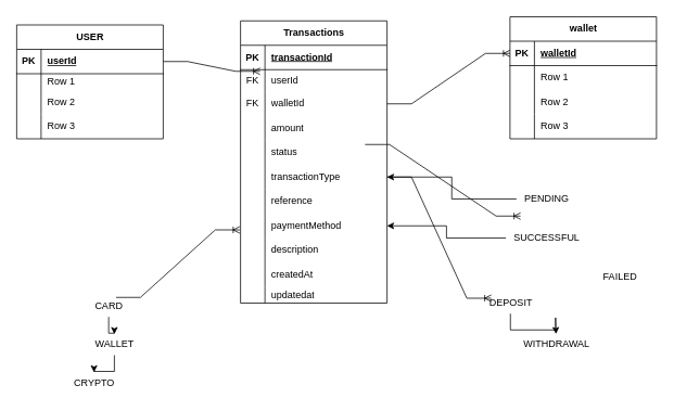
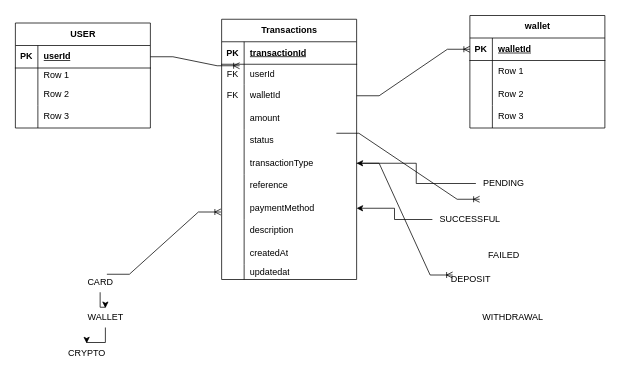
  <mxCell id="0" />
  <mxCell id="1" parent="0" />
  <mxCell id="2" value="Transactions" style="shape=table;startSize=30;container=1;collapsible=1;childLayout=tableLayout;fixedRows=1;rowLines=0;fontStyle=1;align=center;resizeLast=1;html=1;" vertex="1" parent="1"><mxGeometry x="295" y="25" width="180" height="347" as="geometry" /></mxCell>
  <mxCell id="3" value="" style="shape=tableRow;horizontal=0;startSize=0;swimlaneHead=0;swimlaneBody=0;fillColor=none;collapsible=0;dropTarget=0;points=[[0,0.5],[1,0.5]];portConstraint=eastwest;top=0;left=0;right=0;bottom=1;" vertex="1" parent="2"><mxGeometry y="30" width="180" height="30" as="geometry" /></mxCell>
  <mxCell id="4" value="PK" style="shape=partialRectangle;connectable=0;fillColor=none;top=0;left=0;bottom=0;right=0;fontStyle=1;overflow=hidden;whiteSpace=wrap;html=1;" vertex="1" parent="3"><mxGeometry width="30" height="30" as="geometry"><mxRectangle width="30" height="30" as="alternateBounds" /></mxGeometry></mxCell>
  <mxCell id="5" value="transactionId" style="shape=partialRectangle;connectable=0;fillColor=none;top=0;left=0;bottom=0;right=0;align=left;spacingLeft=6;fontStyle=5;overflow=hidden;whiteSpace=wrap;html=1;" vertex="1" parent="3"><mxGeometry x="30" width="150" height="30" as="geometry"><mxRectangle width="150" height="30" as="alternateBounds" /></mxGeometry></mxCell>
  <mxCell id="6" value="" style="shape=tableRow;horizontal=0;startSize=0;swimlaneHead=0;swimlaneBody=0;fillColor=none;collapsible=0;dropTarget=0;points=[[0,0.5],[1,0.5]];portConstraint=eastwest;top=0;left=0;right=0;bottom=0;" vertex="1" parent="2"><mxGeometry y="60" width="180" height="27" as="geometry" /></mxCell>
  <mxCell id="7" value="FK" style="shape=partialRectangle;connectable=0;fillColor=none;top=0;left=0;bottom=0;right=0;editable=1;overflow=hidden;whiteSpace=wrap;html=1;" vertex="1" parent="6"><mxGeometry width="30" height="27" as="geometry"><mxRectangle width="30" height="27" as="alternateBounds" /></mxGeometry></mxCell>
  <mxCell id="8" value="userId" style="shape=partialRectangle;connectable=0;fillColor=none;top=0;left=0;bottom=0;right=0;align=left;spacingLeft=6;overflow=hidden;whiteSpace=wrap;html=1;" vertex="1" parent="6"><mxGeometry x="30" width="150" height="27" as="geometry"><mxRectangle width="150" height="27" as="alternateBounds" /></mxGeometry></mxCell>
  <mxCell id="9" value="" style="shape=tableRow;horizontal=0;startSize=0;swimlaneHead=0;swimlaneBody=0;fillColor=none;collapsible=0;dropTarget=0;points=[[0,0.5],[1,0.5]];portConstraint=eastwest;top=0;left=0;right=0;bottom=0;" vertex="1" parent="2"><mxGeometry y="87" width="180" height="30" as="geometry" /></mxCell>
  <mxCell id="10" value="FK" style="shape=partialRectangle;connectable=0;fillColor=none;top=0;left=0;bottom=0;right=0;editable=1;overflow=hidden;whiteSpace=wrap;html=1;" vertex="1" parent="9"><mxGeometry width="30" height="30" as="geometry"><mxRectangle width="30" height="30" as="alternateBounds" /></mxGeometry></mxCell>
  <mxCell id="11" value="walletId" style="shape=partialRectangle;connectable=0;fillColor=none;top=0;left=0;bottom=0;right=0;align=left;spacingLeft=6;overflow=hidden;whiteSpace=wrap;html=1;" vertex="1" parent="9"><mxGeometry x="30" width="150" height="30" as="geometry"><mxRectangle width="150" height="30" as="alternateBounds" /></mxGeometry></mxCell>
  <mxCell id="12" value="" style="shape=tableRow;horizontal=0;startSize=0;swimlaneHead=0;swimlaneBody=0;fillColor=none;collapsible=0;dropTarget=0;points=[[0,0.5],[1,0.5]];portConstraint=eastwest;top=0;left=0;right=0;bottom=0;" vertex="1" parent="2"><mxGeometry y="117" width="180" height="30" as="geometry" /></mxCell>
  <mxCell id="13" value="" style="shape=partialRectangle;connectable=0;fillColor=none;top=0;left=0;bottom=0;right=0;editable=1;overflow=hidden;whiteSpace=wrap;html=1;" vertex="1" parent="12"><mxGeometry width="30" height="30" as="geometry"><mxRectangle width="30" height="30" as="alternateBounds" /></mxGeometry></mxCell>
  <mxCell id="14" value="amount" style="shape=partialRectangle;connectable=0;fillColor=none;top=0;left=0;bottom=0;right=0;align=left;spacingLeft=6;overflow=hidden;whiteSpace=wrap;html=1;" vertex="1" parent="12"><mxGeometry x="30" width="150" height="30" as="geometry"><mxRectangle width="150" height="30" as="alternateBounds" /></mxGeometry></mxCell>
  <mxCell id="15" value="" style="shape=tableRow;horizontal=0;startSize=0;swimlaneHead=0;swimlaneBody=0;fillColor=none;collapsible=0;dropTarget=0;points=[[0,0.5],[1,0.5]];portConstraint=eastwest;top=0;left=0;right=0;bottom=0;" vertex="1" parent="2"><mxGeometry y="147" width="180" height="30" as="geometry" /></mxCell>
  <mxCell id="16" value="" style="shape=partialRectangle;connectable=0;fillColor=none;top=0;left=0;bottom=0;right=0;editable=1;overflow=hidden;whiteSpace=wrap;html=1;" vertex="1" parent="15"><mxGeometry width="30" height="30" as="geometry"><mxRectangle width="30" height="30" as="alternateBounds" /></mxGeometry></mxCell>
  <mxCell id="17" value="status" style="shape=partialRectangle;connectable=0;fillColor=none;top=0;left=0;bottom=0;right=0;align=left;spacingLeft=6;overflow=hidden;whiteSpace=wrap;html=1;" vertex="1" parent="15"><mxGeometry x="30" width="150" height="30" as="geometry"><mxRectangle width="150" height="30" as="alternateBounds" /></mxGeometry></mxCell>
  <mxCell id="18" value="" style="shape=tableRow;horizontal=0;startSize=0;swimlaneHead=0;swimlaneBody=0;fillColor=none;collapsible=0;dropTarget=0;points=[[0,0.5],[1,0.5]];portConstraint=eastwest;top=0;left=0;right=0;bottom=0;" vertex="1" parent="2"><mxGeometry y="177" width="180" height="30" as="geometry" /></mxCell>
  <mxCell id="19" value="" style="shape=partialRectangle;connectable=0;fillColor=none;top=0;left=0;bottom=0;right=0;editable=1;overflow=hidden;whiteSpace=wrap;html=1;" vertex="1" parent="18"><mxGeometry width="30" height="30" as="geometry"><mxRectangle width="30" height="30" as="alternateBounds" /></mxGeometry></mxCell>
  <mxCell id="20" value="transactionType" style="shape=partialRectangle;connectable=0;fillColor=none;top=0;left=0;bottom=0;right=0;align=left;spacingLeft=6;overflow=hidden;whiteSpace=wrap;html=1;" vertex="1" parent="18"><mxGeometry x="30" width="150" height="30" as="geometry"><mxRectangle width="150" height="30" as="alternateBounds" /></mxGeometry></mxCell>
  <mxCell id="21" value="" style="shape=tableRow;horizontal=0;startSize=0;swimlaneHead=0;swimlaneBody=0;fillColor=none;collapsible=0;dropTarget=0;points=[[0,0.5],[1,0.5]];portConstraint=eastwest;top=0;left=0;right=0;bottom=0;" vertex="1" parent="2"><mxGeometry y="207" width="180" height="30" as="geometry" /></mxCell>
  <mxCell id="22" value="" style="shape=partialRectangle;connectable=0;fillColor=none;top=0;left=0;bottom=0;right=0;editable=1;overflow=hidden;whiteSpace=wrap;html=1;" vertex="1" parent="21"><mxGeometry width="30" height="30" as="geometry"><mxRectangle width="30" height="30" as="alternateBounds" /></mxGeometry></mxCell>
  <mxCell id="23" value="reference" style="shape=partialRectangle;connectable=0;fillColor=none;top=0;left=0;bottom=0;right=0;align=left;spacingLeft=6;overflow=hidden;whiteSpace=wrap;html=1;" vertex="1" parent="21"><mxGeometry x="30" width="150" height="30" as="geometry"><mxRectangle width="150" height="30" as="alternateBounds" /></mxGeometry></mxCell>
  <mxCell id="24" value="" style="shape=tableRow;horizontal=0;startSize=0;swimlaneHead=0;swimlaneBody=0;fillColor=none;collapsible=0;dropTarget=0;points=[[0,0.5],[1,0.5]];portConstraint=eastwest;top=0;left=0;right=0;bottom=0;" vertex="1" parent="2"><mxGeometry y="237" width="180" height="30" as="geometry" /></mxCell>
  <mxCell id="25" value="" style="shape=partialRectangle;connectable=0;fillColor=none;top=0;left=0;bottom=0;right=0;editable=1;overflow=hidden;whiteSpace=wrap;html=1;" vertex="1" parent="24"><mxGeometry width="30" height="30" as="geometry"><mxRectangle width="30" height="30" as="alternateBounds" /></mxGeometry></mxCell>
  <mxCell id="26" value="paymentMethod" style="shape=partialRectangle;connectable=0;fillColor=none;top=0;left=0;bottom=0;right=0;align=left;spacingLeft=6;overflow=hidden;whiteSpace=wrap;html=1;" vertex="1" parent="24"><mxGeometry x="30" width="150" height="30" as="geometry"><mxRectangle width="150" height="30" as="alternateBounds" /></mxGeometry></mxCell>
  <mxCell id="27" value="" style="shape=tableRow;horizontal=0;startSize=0;swimlaneHead=0;swimlaneBody=0;fillColor=none;collapsible=0;dropTarget=0;points=[[0,0.5],[1,0.5]];portConstraint=eastwest;top=0;left=0;right=0;bottom=0;" vertex="1" parent="2"><mxGeometry y="267" width="180" height="30" as="geometry" /></mxCell>
  <mxCell id="28" value="" style="shape=partialRectangle;connectable=0;fillColor=none;top=0;left=0;bottom=0;right=0;editable=1;overflow=hidden;whiteSpace=wrap;html=1;" vertex="1" parent="27"><mxGeometry width="30" height="30" as="geometry"><mxRectangle width="30" height="30" as="alternateBounds" /></mxGeometry></mxCell>
  <mxCell id="29" value="description" style="shape=partialRectangle;connectable=0;fillColor=none;top=0;left=0;bottom=0;right=0;align=left;spacingLeft=6;overflow=hidden;whiteSpace=wrap;html=1;" vertex="1" parent="27"><mxGeometry x="30" width="150" height="30" as="geometry"><mxRectangle width="150" height="30" as="alternateBounds" /></mxGeometry></mxCell>
  <mxCell id="30" value="" style="shape=tableRow;horizontal=0;startSize=0;swimlaneHead=0;swimlaneBody=0;fillColor=none;collapsible=0;dropTarget=0;points=[[0,0.5],[1,0.5]];portConstraint=eastwest;top=0;left=0;right=0;bottom=0;" vertex="1" parent="2"><mxGeometry y="297" width="180" height="30" as="geometry" /></mxCell>
  <mxCell id="31" value="" style="shape=partialRectangle;connectable=0;fillColor=none;top=0;left=0;bottom=0;right=0;editable=1;overflow=hidden;whiteSpace=wrap;html=1;" vertex="1" parent="30"><mxGeometry width="30" height="30" as="geometry"><mxRectangle width="30" height="30" as="alternateBounds" /></mxGeometry></mxCell>
  <mxCell id="32" value="createdAt" style="shape=partialRectangle;connectable=0;fillColor=none;top=0;left=0;bottom=0;right=0;align=left;spacingLeft=6;overflow=hidden;whiteSpace=wrap;html=1;" vertex="1" parent="30"><mxGeometry x="30" width="150" height="30" as="geometry"><mxRectangle width="150" height="30" as="alternateBounds" /></mxGeometry></mxCell>
  <mxCell id="33" value="" style="shape=tableRow;horizontal=0;startSize=0;swimlaneHead=0;swimlaneBody=0;fillColor=none;collapsible=0;dropTarget=0;points=[[0,0.5],[1,0.5]];portConstraint=eastwest;top=0;left=0;right=0;bottom=0;" vertex="1" parent="2"><mxGeometry y="327" width="180" height="20" as="geometry" /></mxCell>
  <mxCell id="34" value="" style="shape=partialRectangle;connectable=0;fillColor=none;top=0;left=0;bottom=0;right=0;editable=1;overflow=hidden;whiteSpace=wrap;html=1;" vertex="1" parent="33"><mxGeometry width="30" height="20" as="geometry"><mxRectangle width="30" height="20" as="alternateBounds" /></mxGeometry></mxCell>
  <mxCell id="35" value="updatedat" style="shape=partialRectangle;connectable=0;fillColor=none;top=0;left=0;bottom=0;right=0;align=left;spacingLeft=6;overflow=hidden;whiteSpace=wrap;html=1;" vertex="1" parent="33"><mxGeometry x="30" width="150" height="20" as="geometry"><mxRectangle width="150" height="20" as="alternateBounds" /></mxGeometry></mxCell>
  <mxCell id="36" value="wallet" style="shape=table;startSize=30;container=1;collapsible=1;childLayout=tableLayout;fixedRows=1;rowLines=0;fontStyle=1;align=center;resizeLast=1;html=1;" vertex="1" parent="1"><mxGeometry x="626" y="20" width="180" height="150" as="geometry" /></mxCell>
  <mxCell id="37" value="" style="shape=tableRow;horizontal=0;startSize=0;swimlaneHead=0;swimlaneBody=0;fillColor=none;collapsible=0;dropTarget=0;points=[[0,0.5],[1,0.5]];portConstraint=eastwest;top=0;left=0;right=0;bottom=1;" vertex="1" parent="36"><mxGeometry y="30" width="180" height="30" as="geometry" /></mxCell>
  <mxCell id="38" value="PK" style="shape=partialRectangle;connectable=0;fillColor=none;top=0;left=0;bottom=0;right=0;fontStyle=1;overflow=hidden;whiteSpace=wrap;html=1;" vertex="1" parent="37"><mxGeometry width="30" height="30" as="geometry"><mxRectangle width="30" height="30" as="alternateBounds" /></mxGeometry></mxCell>
  <mxCell id="39" value="walletId" style="shape=partialRectangle;connectable=0;fillColor=none;top=0;left=0;bottom=0;right=0;align=left;spacingLeft=6;fontStyle=5;overflow=hidden;whiteSpace=wrap;html=1;" vertex="1" parent="37"><mxGeometry x="30" width="150" height="30" as="geometry"><mxRectangle width="150" height="30" as="alternateBounds" /></mxGeometry></mxCell>
  <mxCell id="40" value="" style="shape=tableRow;horizontal=0;startSize=0;swimlaneHead=0;swimlaneBody=0;fillColor=none;collapsible=0;dropTarget=0;points=[[0,0.5],[1,0.5]];portConstraint=eastwest;top=0;left=0;right=0;bottom=0;" vertex="1" parent="36"><mxGeometry y="60" width="180" height="30" as="geometry" /></mxCell>
  <mxCell id="41" value="" style="shape=partialRectangle;connectable=0;fillColor=none;top=0;left=0;bottom=0;right=0;editable=1;overflow=hidden;whiteSpace=wrap;html=1;" vertex="1" parent="40"><mxGeometry width="30" height="30" as="geometry"><mxRectangle width="30" height="30" as="alternateBounds" /></mxGeometry></mxCell>
  <mxCell id="42" value="Row 1" style="shape=partialRectangle;connectable=0;fillColor=none;top=0;left=0;bottom=0;right=0;align=left;spacingLeft=6;overflow=hidden;whiteSpace=wrap;html=1;" vertex="1" parent="40"><mxGeometry x="30" width="150" height="30" as="geometry"><mxRectangle width="150" height="30" as="alternateBounds" /></mxGeometry></mxCell>
  <mxCell id="43" value="" style="shape=tableRow;horizontal=0;startSize=0;swimlaneHead=0;swimlaneBody=0;fillColor=none;collapsible=0;dropTarget=0;points=[[0,0.5],[1,0.5]];portConstraint=eastwest;top=0;left=0;right=0;bottom=0;" vertex="1" parent="36"><mxGeometry y="90" width="180" height="30" as="geometry" /></mxCell>
  <mxCell id="44" value="" style="shape=partialRectangle;connectable=0;fillColor=none;top=0;left=0;bottom=0;right=0;editable=1;overflow=hidden;whiteSpace=wrap;html=1;" vertex="1" parent="43"><mxGeometry width="30" height="30" as="geometry"><mxRectangle width="30" height="30" as="alternateBounds" /></mxGeometry></mxCell>
  <mxCell id="45" value="Row 2" style="shape=partialRectangle;connectable=0;fillColor=none;top=0;left=0;bottom=0;right=0;align=left;spacingLeft=6;overflow=hidden;whiteSpace=wrap;html=1;" vertex="1" parent="43"><mxGeometry x="30" width="150" height="30" as="geometry"><mxRectangle width="150" height="30" as="alternateBounds" /></mxGeometry></mxCell>
  <mxCell id="46" value="" style="shape=tableRow;horizontal=0;startSize=0;swimlaneHead=0;swimlaneBody=0;fillColor=none;collapsible=0;dropTarget=0;points=[[0,0.5],[1,0.5]];portConstraint=eastwest;top=0;left=0;right=0;bottom=0;" vertex="1" parent="36"><mxGeometry y="120" width="180" height="30" as="geometry" /></mxCell>
  <mxCell id="47" value="" style="shape=partialRectangle;connectable=0;fillColor=none;top=0;left=0;bottom=0;right=0;editable=1;overflow=hidden;whiteSpace=wrap;html=1;" vertex="1" parent="46"><mxGeometry width="30" height="30" as="geometry"><mxRectangle width="30" height="30" as="alternateBounds" /></mxGeometry></mxCell>
  <mxCell id="48" value="Row 3" style="shape=partialRectangle;connectable=0;fillColor=none;top=0;left=0;bottom=0;right=0;align=left;spacingLeft=6;overflow=hidden;whiteSpace=wrap;html=1;" vertex="1" parent="46"><mxGeometry x="30" width="150" height="30" as="geometry"><mxRectangle width="150" height="30" as="alternateBounds" /></mxGeometry></mxCell>
  <mxCell id="49" value="USER" style="shape=table;startSize=30;container=1;collapsible=1;childLayout=tableLayout;fixedRows=1;rowLines=0;fontStyle=1;align=center;resizeLast=1;html=1;" vertex="1" parent="1"><mxGeometry x="20" y="30" width="180" height="140" as="geometry" /></mxCell>
  <mxCell id="50" value="" style="shape=tableRow;horizontal=0;startSize=0;swimlaneHead=0;swimlaneBody=0;fillColor=none;collapsible=0;dropTarget=0;points=[[0,0.5],[1,0.5]];portConstraint=eastwest;top=0;left=0;right=0;bottom=1;" vertex="1" parent="49"><mxGeometry y="30" width="180" height="30" as="geometry" /></mxCell>
  <mxCell id="51" value="PK" style="shape=partialRectangle;connectable=0;fillColor=none;top=0;left=0;bottom=0;right=0;fontStyle=1;overflow=hidden;whiteSpace=wrap;html=1;" vertex="1" parent="50"><mxGeometry width="30" height="30" as="geometry"><mxRectangle width="30" height="30" as="alternateBounds" /></mxGeometry></mxCell>
  <mxCell id="52" value="userId" style="shape=partialRectangle;connectable=0;fillColor=none;top=0;left=0;bottom=0;right=0;align=left;spacingLeft=6;fontStyle=5;overflow=hidden;whiteSpace=wrap;html=1;" vertex="1" parent="50"><mxGeometry x="30" width="150" height="30" as="geometry"><mxRectangle width="150" height="30" as="alternateBounds" /></mxGeometry></mxCell>
  <mxCell id="53" value="" style="shape=tableRow;horizontal=0;startSize=0;swimlaneHead=0;swimlaneBody=0;fillColor=none;collapsible=0;dropTarget=0;points=[[0,0.5],[1,0.5]];portConstraint=eastwest;top=0;left=0;right=0;bottom=0;" vertex="1" parent="49"><mxGeometry y="60" width="180" height="20" as="geometry" /></mxCell>
  <mxCell id="54" value="" style="shape=partialRectangle;connectable=0;fillColor=none;top=0;left=0;bottom=0;right=0;editable=1;overflow=hidden;whiteSpace=wrap;html=1;" vertex="1" parent="53"><mxGeometry width="30" height="20" as="geometry"><mxRectangle width="30" height="20" as="alternateBounds" /></mxGeometry></mxCell>
  <mxCell id="55" value="Row 1" style="shape=partialRectangle;connectable=0;fillColor=none;top=0;left=0;bottom=0;right=0;align=left;spacingLeft=6;overflow=hidden;whiteSpace=wrap;html=1;" vertex="1" parent="53"><mxGeometry x="30" width="150" height="20" as="geometry"><mxRectangle width="150" height="20" as="alternateBounds" /></mxGeometry></mxCell>
  <mxCell id="56" value="" style="shape=tableRow;horizontal=0;startSize=0;swimlaneHead=0;swimlaneBody=0;fillColor=none;collapsible=0;dropTarget=0;points=[[0,0.5],[1,0.5]];portConstraint=eastwest;top=0;left=0;right=0;bottom=0;" vertex="1" parent="49"><mxGeometry y="80" width="180" height="30" as="geometry" /></mxCell>
  <mxCell id="57" value="" style="shape=partialRectangle;connectable=0;fillColor=none;top=0;left=0;bottom=0;right=0;editable=1;overflow=hidden;whiteSpace=wrap;html=1;" vertex="1" parent="56"><mxGeometry width="30" height="30" as="geometry"><mxRectangle width="30" height="30" as="alternateBounds" /></mxGeometry></mxCell>
  <mxCell id="58" value="Row 2" style="shape=partialRectangle;connectable=0;fillColor=none;top=0;left=0;bottom=0;right=0;align=left;spacingLeft=6;overflow=hidden;whiteSpace=wrap;html=1;" vertex="1" parent="56"><mxGeometry x="30" width="150" height="30" as="geometry"><mxRectangle width="150" height="30" as="alternateBounds" /></mxGeometry></mxCell>
  <mxCell id="59" value="" style="shape=tableRow;horizontal=0;startSize=0;swimlaneHead=0;swimlaneBody=0;fillColor=none;collapsible=0;dropTarget=0;points=[[0,0.5],[1,0.5]];portConstraint=eastwest;top=0;left=0;right=0;bottom=0;" vertex="1" parent="49"><mxGeometry y="110" width="180" height="30" as="geometry" /></mxCell>
  <mxCell id="60" value="" style="shape=partialRectangle;connectable=0;fillColor=none;top=0;left=0;bottom=0;right=0;editable=1;overflow=hidden;whiteSpace=wrap;html=1;" vertex="1" parent="59"><mxGeometry width="30" height="30" as="geometry"><mxRectangle width="30" height="30" as="alternateBounds" /></mxGeometry></mxCell>
  <mxCell id="61" value="Row 3" style="shape=partialRectangle;connectable=0;fillColor=none;top=0;left=0;bottom=0;right=0;align=left;spacingLeft=6;overflow=hidden;whiteSpace=wrap;html=1;" vertex="1" parent="59"><mxGeometry x="30" width="150" height="30" as="geometry"><mxRectangle width="150" height="30" as="alternateBounds" /></mxGeometry></mxCell>
  <mxCell id="62" value="" style="edgeStyle=entityRelationEdgeStyle;fontSize=12;html=1;endArrow=ERoneToMany;rounded=0;entryX=0;entryY=0.5;entryDx=0;entryDy=0;" edge="1" parent="1" source="9" target="37"><mxGeometry width="100" height="100" relative="1" as="geometry"><mxPoint x="490" y="180" as="sourcePoint" /><mxPoint x="590" y="80" as="targetPoint" /></mxGeometry></mxCell>
  <mxCell id="63" value="" style="edgeStyle=entityRelationEdgeStyle;fontSize=12;html=1;endArrow=ERoneToMany;rounded=0;exitX=1;exitY=0.5;exitDx=0;exitDy=0;" edge="1" parent="1" source="50"><mxGeometry width="100" height="100" relative="1" as="geometry"><mxPoint x="178" y="187" as="sourcePoint" /><mxPoint x="319" y="87" as="targetPoint" /></mxGeometry></mxCell>
  <mxCell id="64" value="" style="edgeStyle=entityRelationEdgeStyle;fontSize=12;html=1;endArrow=ERoneToMany;rounded=0;" edge="1" parent="1"><mxGeometry width="100" height="100" relative="1" as="geometry"><mxPoint x="448" y="177" as="sourcePoint" /><mxPoint x="639" y="265" as="targetPoint" /></mxGeometry></mxCell>
  <mxCell id="65" value="" style="edgeStyle=orthogonalEdgeStyle;rounded=0;orthogonalLoop=1;jettySize=auto;html=1;" edge="1" parent="1" source="66" target="20"><mxGeometry relative="1" as="geometry" /></mxCell>
  <mxCell id="66" value="PENDING" style="text;html=1;align=center;verticalAlign=middle;resizable=0;points=[];autosize=1;strokeColor=none;fillColor=none;" vertex="1" parent="1"><mxGeometry x="634" y="231" width="73" height="26" as="geometry" /></mxCell>
  <mxCell id="67" value="" style="edgeStyle=orthogonalEdgeStyle;rounded=0;orthogonalLoop=1;jettySize=auto;html=1;" edge="1" parent="1" source="68" target="26"><mxGeometry relative="1" as="geometry" /></mxCell>
- <mxCell id="68" value="SUCCESSFUL" style="text;html=1;align=center;verticalAlign=middle;resizable=0;points=[];autosize=1;strokeColor=none;fillColor=none;" vertex="1" parent="1"><mxGeometry x="621" y="279" width="99" height="26" as="geometry" /></mxCell>
- <mxCell id="69" value="FAILED" style="text;html=1;align=center;verticalAlign=middle;resizable=0;points=[];autosize=1;strokeColor=none;fillColor=none;" vertex="1" parent="1"><mxGeometry x="731" y="327" width="59" height="26" as="geometry" /></mxCell>
+ <mxCell id="68" value="SUCCESSFUL" style="text;html=1;align=center;verticalAlign=middle;resizable=0;points=[];autosize=1;strokeColor=none;fillColor=none;" vertex="1" parent="1"><mxGeometry x="576" y="279" width="99" height="26" as="geometry" /></mxCell>
+ <mxCell id="69" value="FAILED" style="text;html=1;align=center;verticalAlign=middle;resizable=0;points=[];autosize=1;strokeColor=none;fillColor=none;" vertex="1" parent="1"><mxGeometry x="641" y="327" width="59" height="26" as="geometry" /></mxCell>
  <mxCell id="70" value="" style="edgeStyle=entityRelationEdgeStyle;fontSize=12;html=1;endArrow=ERoneToMany;rounded=0;fontStyle=1" edge="1" parent="1" source="18"><mxGeometry width="100" height="100" relative="1" as="geometry"><mxPoint x="510" y="435" as="sourcePoint" /><mxPoint x="603" y="366" as="targetPoint" /></mxGeometry></mxCell>
- <mxCell id="71" value="" style="edgeStyle=orthogonalEdgeStyle;rounded=0;orthogonalLoop=1;jettySize=auto;html=1;" edge="1" parent="1" source="72" target="73"><mxGeometry relative="1" as="geometry" /></mxCell>
  <mxCell id="72" value="DEPOSIT" style="text;html=1;align=center;verticalAlign=middle;resizable=0;points=[];autosize=1;strokeColor=none;fillColor=none;" vertex="1" parent="1"><mxGeometry x="591" y="359" width="71" height="26" as="geometry" /></mxCell>
  <mxCell id="73" value="WITHDRAWAL" style="text;html=1;align=center;verticalAlign=middle;resizable=0;points=[];autosize=1;strokeColor=none;fillColor=none;" vertex="1" parent="1"><mxGeometry x="633" y="410" width="99" height="26" as="geometry" /></mxCell>
  <mxCell id="74" value="" style="edgeStyle=entityRelationEdgeStyle;fontSize=12;html=1;endArrow=ERoneToMany;rounded=0;" edge="1" parent="1"><mxGeometry width="100" height="100" relative="1" as="geometry"><mxPoint x="142" y="365" as="sourcePoint" /><mxPoint x="294" y="282" as="targetPoint" /></mxGeometry></mxCell>
  <mxCell id="75" value="" style="edgeStyle=orthogonalEdgeStyle;rounded=0;orthogonalLoop=1;jettySize=auto;html=1;" edge="1" parent="1" source="76" target="78"><mxGeometry relative="1" as="geometry" /></mxCell>
  <mxCell id="76" value="CARD" style="text;html=1;align=center;verticalAlign=middle;resizable=0;points=[];autosize=1;strokeColor=none;fillColor=none;" vertex="1" parent="1"><mxGeometry x="107" y="363" width="52" height="26" as="geometry" /></mxCell>
  <mxCell id="77" value="" style="edgeStyle=orthogonalEdgeStyle;rounded=0;orthogonalLoop=1;jettySize=auto;html=1;" edge="1" parent="1" source="78" target="79"><mxGeometry relative="1" as="geometry" /></mxCell>
  <mxCell id="78" value="WALLET" style="text;html=1;align=center;verticalAlign=middle;resizable=0;points=[];autosize=1;strokeColor=none;fillColor=none;" vertex="1" parent="1"><mxGeometry x="107" y="410" width="66" height="26" as="geometry" /></mxCell>
  <mxCell id="79" value="CRYPTO" style="text;html=1;align=center;verticalAlign=middle;resizable=0;points=[];autosize=1;strokeColor=none;fillColor=none;" vertex="1" parent="1"><mxGeometry x="81" y="457" width="68" height="26" as="geometry" /></mxCell>
